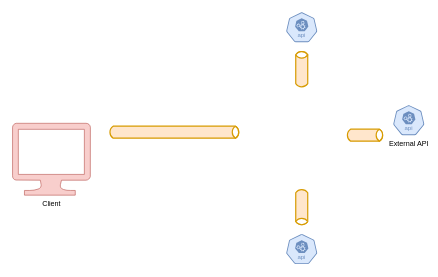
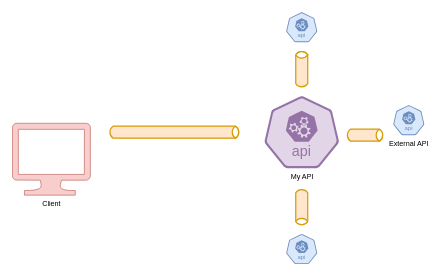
  <mxCell id="0" />
  <mxCell id="1" parent="0" />
  <mxCell id="2" value="Client" style="verticalLabelPosition=bottom;html=1;verticalAlign=top;align=center;strokeColor=#b85450;fillColor=#f8cecc;shape=mxgraph.azure.computer;pointerEvents=1;" vertex="1" parent="1"><mxGeometry x="20" y="205" width="130" height="120" as="geometry" /></mxCell>
  <mxCell id="3" value="" style="html=1;outlineConnect=0;fillColor=#ffe6cc;strokeColor=#d79b00;gradientDirection=north;strokeWidth=2;shape=mxgraph.networks.bus;gradientDirection=north;perimeter=backbonePerimeter;backboneSize=20;" vertex="1" parent="1"><mxGeometry x="180" y="210" width="220" height="20" as="geometry" /></mxCell>
+ <mxCell id="4" value="My API" style="aspect=fixed;sketch=0;html=1;dashed=0;whitespace=wrap;verticalLabelPosition=bottom;verticalAlign=top;fillColor=#e1d5e7;strokeColor=#9673a6;points=[[0.005,0.63,0],[0.1,0.2,0],[0.9,0.2,0],[0.5,0,0],[0.995,0.63,0],[0.72,0.99,0],[0.5,1,0],[0.28,0.99,0]];shape=mxgraph.kubernetes.icon2;kubernetesLabel=1;prIcon=api" vertex="1" parent="1"><mxGeometry x="440" y="160" width="125" height="120" as="geometry" /></mxCell>
  <mxCell id="5" value="" style="aspect=fixed;sketch=0;html=1;dashed=0;whitespace=wrap;verticalLabelPosition=bottom;verticalAlign=top;fillColor=#dae8fc;strokeColor=#6c8ebf;points=[[0.005,0.63,0],[0.1,0.2,0],[0.9,0.2,0],[0.5,0,0],[0.995,0.63,0],[0.72,0.99,0],[0.5,1,0],[0.28,0.99,0]];shape=mxgraph.kubernetes.icon2;kubernetesLabel=1;prIcon=api" vertex="1" parent="1"><mxGeometry x="476.46" y="390" width="52.08" height="50" as="geometry" /></mxCell>
  <mxCell id="6" value="External API" style="aspect=fixed;sketch=0;html=1;dashed=0;whitespace=wrap;verticalLabelPosition=bottom;verticalAlign=top;fillColor=#dae8fc;strokeColor=#6c8ebf;points=[[0.005,0.63,0],[0.1,0.2,0],[0.9,0.2,0],[0.5,0,0],[0.995,0.63,0],[0.72,0.99,0],[0.5,1,0],[0.28,0.99,0]];shape=mxgraph.kubernetes.icon2;kubernetesLabel=1;prIcon=api" vertex="1" parent="1"><mxGeometry x="655" y="175" width="52.08" height="50" as="geometry" /></mxCell>
  <mxCell id="7" value="" style="aspect=fixed;sketch=0;html=1;dashed=0;whitespace=wrap;verticalLabelPosition=bottom;verticalAlign=top;fillColor=#dae8fc;strokeColor=#6c8ebf;points=[[0.005,0.63,0],[0.1,0.2,0],[0.9,0.2,0],[0.5,0,0],[0.995,0.63,0],[0.72,0.99,0],[0.5,1,0],[0.28,0.99,0]];shape=mxgraph.kubernetes.icon2;kubernetesLabel=1;prIcon=api" vertex="1" parent="1"><mxGeometry x="476.46" y="20" width="52.08" height="50" as="geometry" /></mxCell>
  <mxCell id="8" value="" style="html=1;outlineConnect=0;fillColor=#ffe6cc;strokeColor=#d79b00;gradientDirection=north;strokeWidth=2;shape=mxgraph.networks.bus;gradientDirection=north;perimeter=backbonePerimeter;backboneSize=20;" vertex="1" parent="1"><mxGeometry x="576.04" y="220" width="63.96" height="10" as="geometry" /></mxCell>
  <mxCell id="9" value="" style="html=1;outlineConnect=0;fillColor=#ffe6cc;strokeColor=#d79b00;gradientDirection=north;strokeWidth=2;shape=mxgraph.networks.bus;gradientDirection=north;perimeter=backbonePerimeter;backboneSize=20;rotation=90;" vertex="1" parent="1"><mxGeometry x="470.52" y="310" width="63.96" height="70" as="geometry" /></mxCell>
  <mxCell id="10" value="" style="html=1;outlineConnect=0;fillColor=#ffe6cc;strokeColor=#d79b00;gradientDirection=north;strokeWidth=2;shape=mxgraph.networks.bus;gradientDirection=north;perimeter=backbonePerimeter;backboneSize=20;rotation=-90;" vertex="1" parent="1"><mxGeometry x="470.52" y="80" width="63.96" height="70" as="geometry" /></mxCell>
